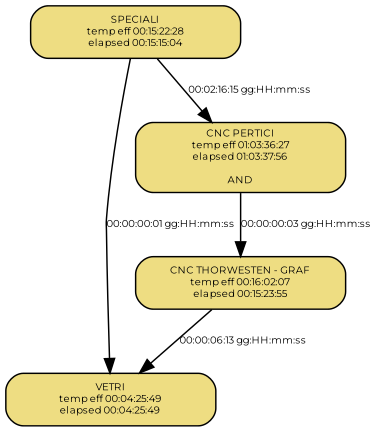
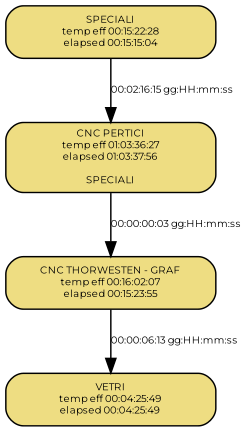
  digraph {
    fontname=Montserrat
    node [fillcolor=lightgoldenrod fontname=Montserrat fontsize=7 shape=box style="filled, rounded"]
    edge [fontname=Montserrat fontsize=7]
    n1 [label="SPECIALI\n temp eff 00:15:22:28 \n elapsed 00:15:15:04 \n" width=2]
    n2 [label="VETRI\n temp eff 00:04:25:49 \n elapsed 00:04:25:49 \n" width=2]
-   n3 [label="CNC PERTICI\n temp eff 01:03:36:27 \n elapsed 01:03:37:56 \n\n AND " width=2]
+   n3 [label="CNC PERTICI\n temp eff 01:03:36:27 \n elapsed 01:03:37:56 \n\n SPECIALI " width=2]
    n4 [label="CNC THORWESTEN - GRAF\n temp eff 00:16:02:07 \n elapsed 00:15:23:55 \n" width=2]
-   n1 -> n2 [label="00:00:00:01 gg:HH:mm:ss"]
    n1 -> n3 [label="00:02:16:15 gg:HH:mm:ss"]
    n3 -> n4 [label="00:00:00:03 gg:HH:mm:ss"]
    n4 -> n2 [label="00:00:06:13 gg:HH:mm:ss"]
  }
